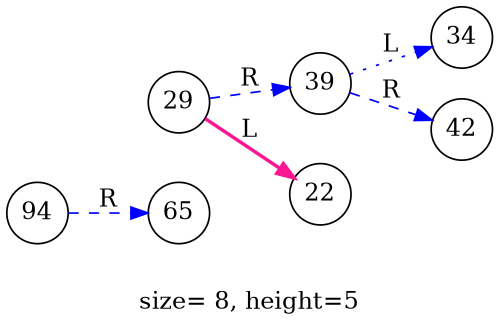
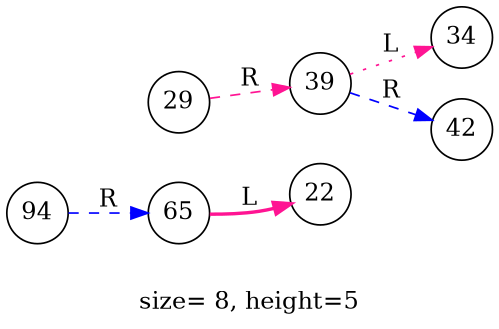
  digraph {
    label="size= 8, height=5"
    rankdir=LR
    node [fixedsize=true shape=circle]
    edge [color=deeppink style=dashed]
    29
    22
    39
    34
    42
    94
    65
-   29 -> 22 [label=L style=bold]
-   29 -> 39 [color=blue label=R]
-   39 -> 34 [color=blue label=L style=dotted]
+   65 -> 22 [label=L style=bold]
+   29 -> 39 [label=R]
+   39 -> 34 [label=L style=dotted]
    39 -> 42 [color=blue label=R]
    94 -> 65 [color=blue label=R]
  }
